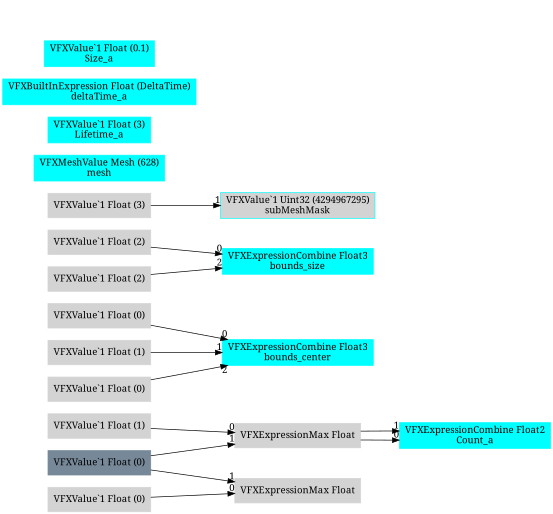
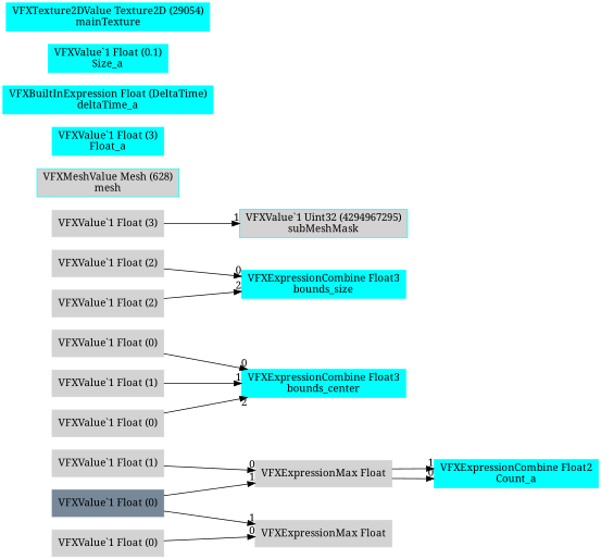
  digraph {
    fontname="Noto Serif"
    rankdir=LR
    node [color=lightgray fontname="Noto Serif" shape=box style=filled]
    edge [fontname="Noto Serif" headlabel=0]
    n1 [color=cyan label="VFXExpressionCombine Float2\nCount_a"]
    n2 [label="VFXExpressionMax Float"]
    n3 [label="VFXValue`1 Float (1)"]
    n4 [color=lightslategray label="VFXValue`1 Float (0)"]
    n5 [label="VFXExpressionMax Float"]
    n6 [label="VFXValue`1 Float (0)"]
    n7 [color=cyan label="VFXExpressionCombine Float3\nbounds_center"]
    n8 [label="VFXValue`1 Float (0)"]
    n9 [label="VFXValue`1 Float (1)"]
    n10 [label="VFXValue`1 Float (0)"]
    n11 [color=cyan label="VFXExpressionCombine Float3\nbounds_size"]
    n12 [label="VFXValue`1 Float (2)"]
    n13 [label="VFXValue`1 Float (3)"]
    n14 [color=cyan fillcolor=lightgray label="VFXValue`1 Uint32 (4294967295)\nsubMeshMask"]
    n15 [label="VFXValue`1 Float (2)"]
-   n16 [color=cyan label="VFXMeshValue Mesh (628)\nmesh"]
-   n17 [color=cyan label="VFXValue`1 Float (3)\nLifetime_a"]
+   n16 [color=cyan label="VFXMeshValue Mesh (628)\nmesh" fillcolor=lightgray]
+   n17 [color=cyan label="VFXValue`1 Float (3)\nFloat_a"]
    n18 [color=cyan label="VFXBuiltInExpression Float (DeltaTime)\ndeltaTime_a"]
    n19 [color=cyan label="VFXValue`1 Float (0.1)\nSize_a"]
+   n20 [color=cyan label="VFXTexture2DValue Texture2D (29054)\nmainTexture"]
    n2 -> n1
    n2 -> n1 [headlabel=1]
    n3 -> n2
    n4 -> n2 [headlabel=1]
    n4 -> n5 [headlabel=1]
    n6 -> n5
    n8 -> n7
    n9 -> n7 [headlabel=1]
    n10 -> n7 [headlabel=2]
    n12 -> n11
    n13 -> n14 [headlabel=1]
    n15 -> n11 [headlabel=2]
  }
